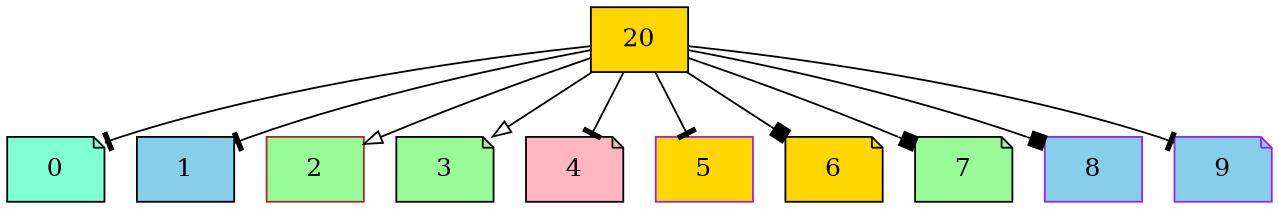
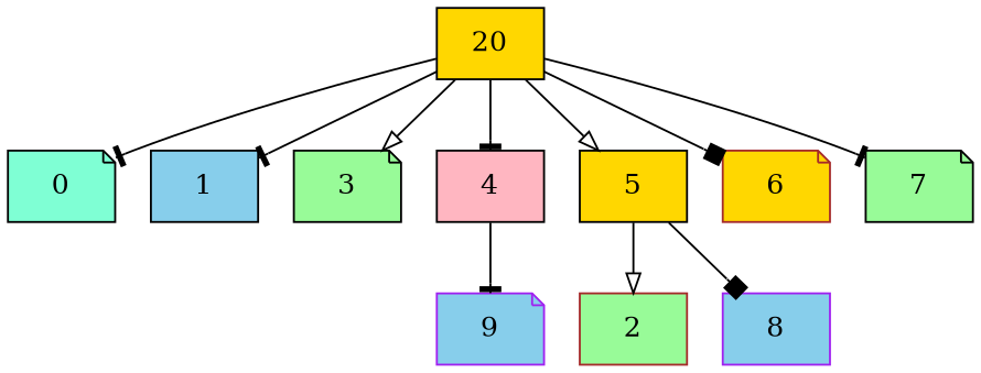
  digraph {
    node [color=black fillcolor=gold shape=note style=filled]
    edge [arrowhead=tee]
    n1 [label=20 shape=box]
    0 [fillcolor=aquamarine]
    1 [fillcolor=skyblue shape=box]
    2 [color=brown fillcolor=palegreen shape=box]
    3 [fillcolor=palegreen]
-   4 [fillcolor=lightpink]
-   5 [color=purple shape=box]
-   6
+   4 [fillcolor=lightpink shape=box]
+   5 [shape=box]
+   6 [color=brown]
    7 [fillcolor=palegreen]
    8 [color=purple fillcolor=skyblue shape=box]
    9 [color=purple fillcolor=skyblue]
    n1 -> 0
    n1 -> 1
-   n1 -> 2 [arrowhead=onormal]
+   5 -> 2 [arrowhead=onormal]
    n1 -> 3 [arrowhead=onormal]
    n1 -> 4
-   n1 -> 5
+   n1 -> 5 [arrowhead=onormal]
    n1 -> 6 [arrowhead=box]
-   n1 -> 7 [arrowhead=box]
-   n1 -> 8 [arrowhead=box]
-   n1 -> 9
+   n1 -> 7
+   5 -> 8 [arrowhead=box]
+   4 -> 9
  }
